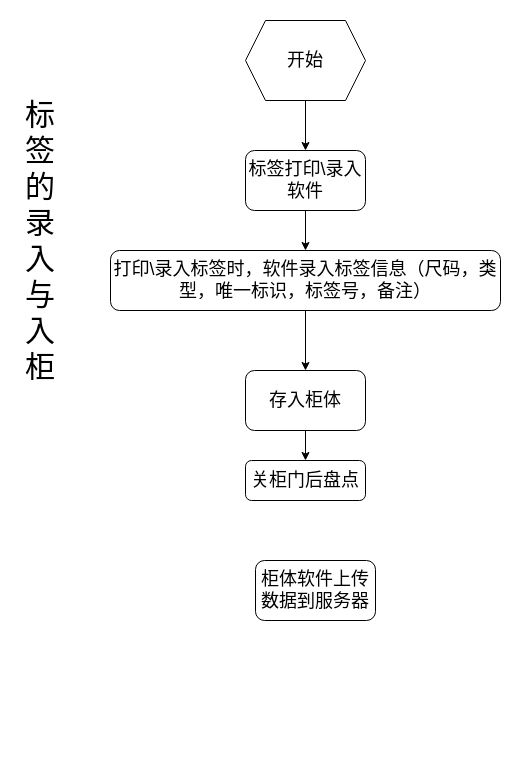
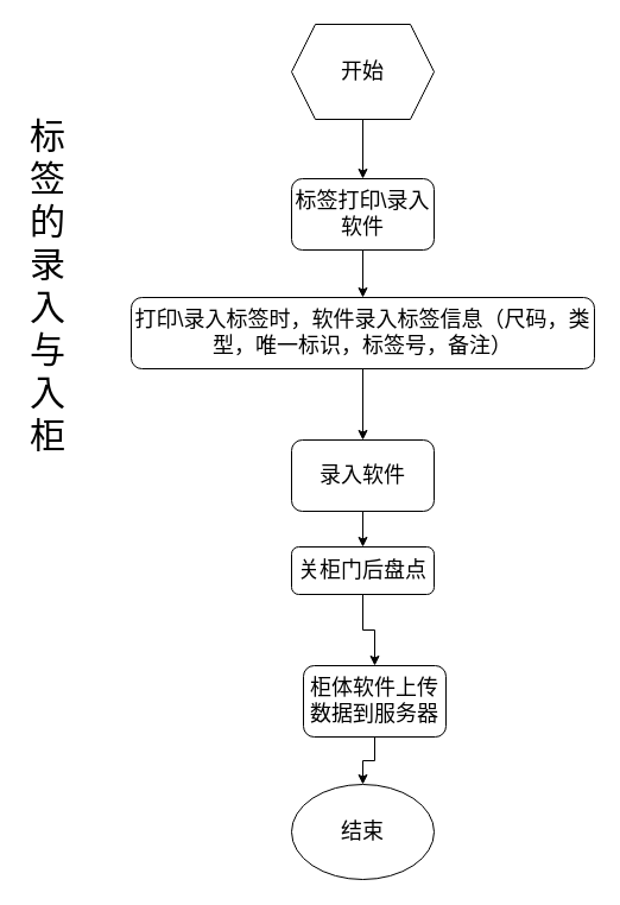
  <mxCell id="0" />
  <mxCell id="1" parent="0" />
  <mxCell id="2" value="" style="edgeStyle=orthogonalEdgeStyle;rounded=0;orthogonalLoop=1;jettySize=auto;html=1;fontSize=18;" edge="1" parent="1" source="3" target="5"><mxGeometry relative="1" as="geometry" /></mxCell>
  <mxCell id="3" value="打印\录入标签时，软件录入标签信息（尺码，类型，唯一标识，标签号，备注）" style="rounded=1;whiteSpace=wrap;html=1;fontSize=18;" vertex="1" parent="1"><mxGeometry x="110" y="250" width="390" height="60" as="geometry" /></mxCell>
  <mxCell id="4" value="" style="edgeStyle=orthogonalEdgeStyle;rounded=0;orthogonalLoop=1;jettySize=auto;html=1;fontSize=18;" edge="1" parent="1" source="5" target="7"><mxGeometry relative="1" as="geometry" /></mxCell>
- <mxCell id="5" value="存入柜体" style="rounded=1;whiteSpace=wrap;html=1;fontSize=18;" vertex="1" parent="1"><mxGeometry x="245" y="370" width="120" height="60" as="geometry" /></mxCell>
+ <mxCell id="5" value="录入软件" style="rounded=1;whiteSpace=wrap;html=1;fontSize=18;" vertex="1" parent="1"><mxGeometry x="245" y="370" width="120" height="60" as="geometry" /></mxCell>
+ <mxCell id="6" value="" style="edgeStyle=orthogonalEdgeStyle;rounded=0;orthogonalLoop=1;jettySize=auto;html=1;fontSize=18;" edge="1" parent="1" source="7" target="9"><mxGeometry relative="1" as="geometry" /></mxCell>
  <mxCell id="7" value="关柜门后盘点" style="rounded=1;whiteSpace=wrap;html=1;fontSize=18;" vertex="1" parent="1"><mxGeometry x="245" y="460" width="120" height="40" as="geometry" /></mxCell>
+ <mxCell id="8" value="" style="edgeStyle=orthogonalEdgeStyle;rounded=0;orthogonalLoop=1;jettySize=auto;html=1;fontSize=18;" edge="1" parent="1" source="9" target="12"><mxGeometry relative="1" as="geometry" /></mxCell>
  <mxCell id="9" value="柜体软件上传数据到服务器" style="rounded=1;whiteSpace=wrap;html=1;fontSize=18;" vertex="1" parent="1"><mxGeometry x="255" y="560" width="120" height="60" as="geometry" /></mxCell>
  <mxCell id="10" style="edgeStyle=orthogonalEdgeStyle;rounded=0;orthogonalLoop=1;jettySize=auto;html=1;entryX=0.5;entryY=0;entryDx=0;entryDy=0;fontSize=18;" edge="1" parent="1" source="11" target="14"><mxGeometry relative="1" as="geometry" /></mxCell>
  <mxCell id="11" value="开始" style="shape=hexagon;perimeter=hexagonPerimeter2;whiteSpace=wrap;html=1;fixedSize=1;fontSize=18;" vertex="1" parent="1"><mxGeometry x="245" y="20" width="120" height="80" as="geometry" /></mxCell>
+ <mxCell id="12" value="结束" style="ellipse;whiteSpace=wrap;html=1;fontSize=18;" vertex="1" parent="1"><mxGeometry x="245" y="660" width="120" height="80" as="geometry" /></mxCell>
  <mxCell id="13" value="" style="edgeStyle=orthogonalEdgeStyle;rounded=0;orthogonalLoop=1;jettySize=auto;html=1;fontSize=18;" edge="1" parent="1" source="14" target="3"><mxGeometry relative="1" as="geometry" /></mxCell>
  <mxCell id="14" value="标签打印\录入软件" style="rounded=1;whiteSpace=wrap;html=1;fontSize=18;" vertex="1" parent="1"><mxGeometry x="245" y="150" width="120" height="60" as="geometry" /></mxCell>
  <mxCell id="15" value="标签的录入与入柜" style="glass=0;labelPosition=center;verticalLabelPosition=middle;align=center;verticalAlign=middle;horizontal=1;fontColor=default;textDirection=rtl;direction=south;rotation=0;whiteSpace=wrap;fontSize=30;labelBorderColor=none;strokeColor=none;" vertex="1" parent="1"><mxGeometry x="20" y="100" width="40" height="280" as="geometry" /></mxCell>
